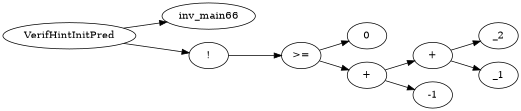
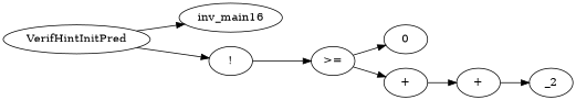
  digraph {
    rankdir=LR
-   n1 [label=inv_main66]
+   n1 [label=inv_main16]
    n2 [label=VerifHintInitPred]
    n3 [label="!"]
    n4 [label=">="]
    n5 [label=0]
    n6 [label="+"]
    n7 [label="+"]
-   n8 [label=-1]
    n9 [label=_2]
-   n10 [label=_1]
    n2 -> n1
    n2 -> n3
    n3 -> n4
    n4 -> n5
    n4 -> n6
    n6 -> n7
-   n6 -> n8
    n7 -> n9
-   n7 -> n10
  }
